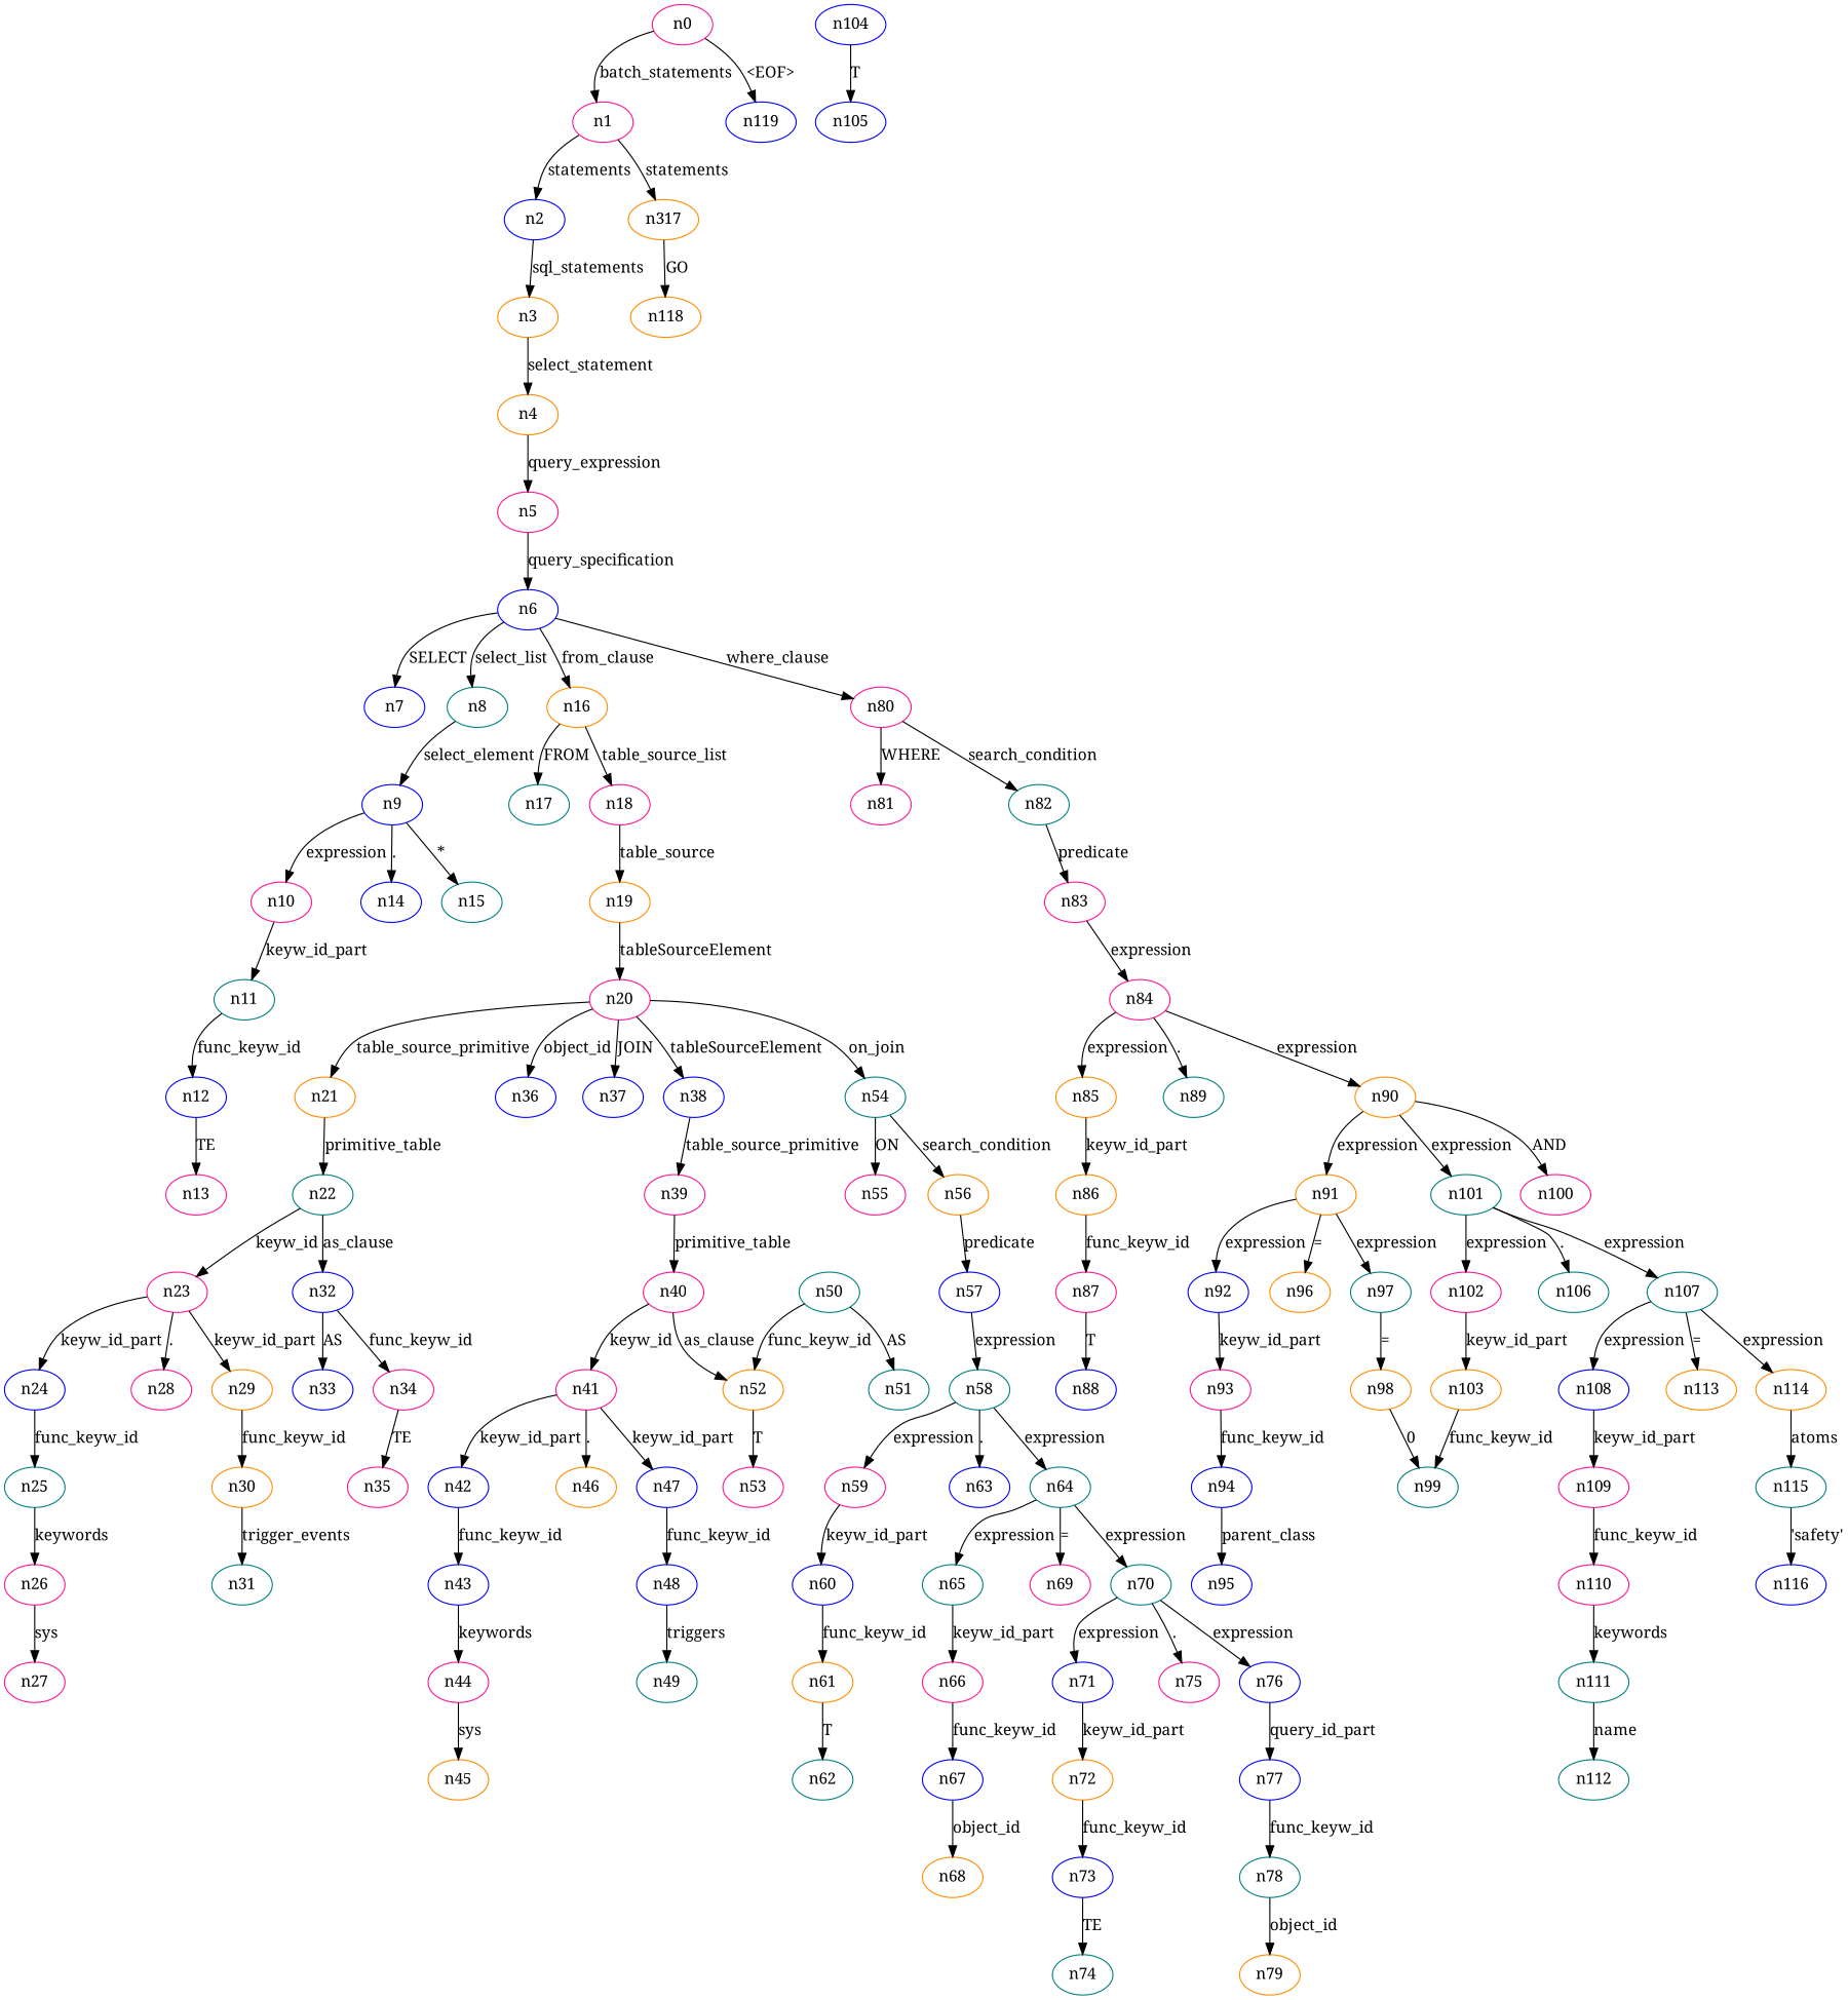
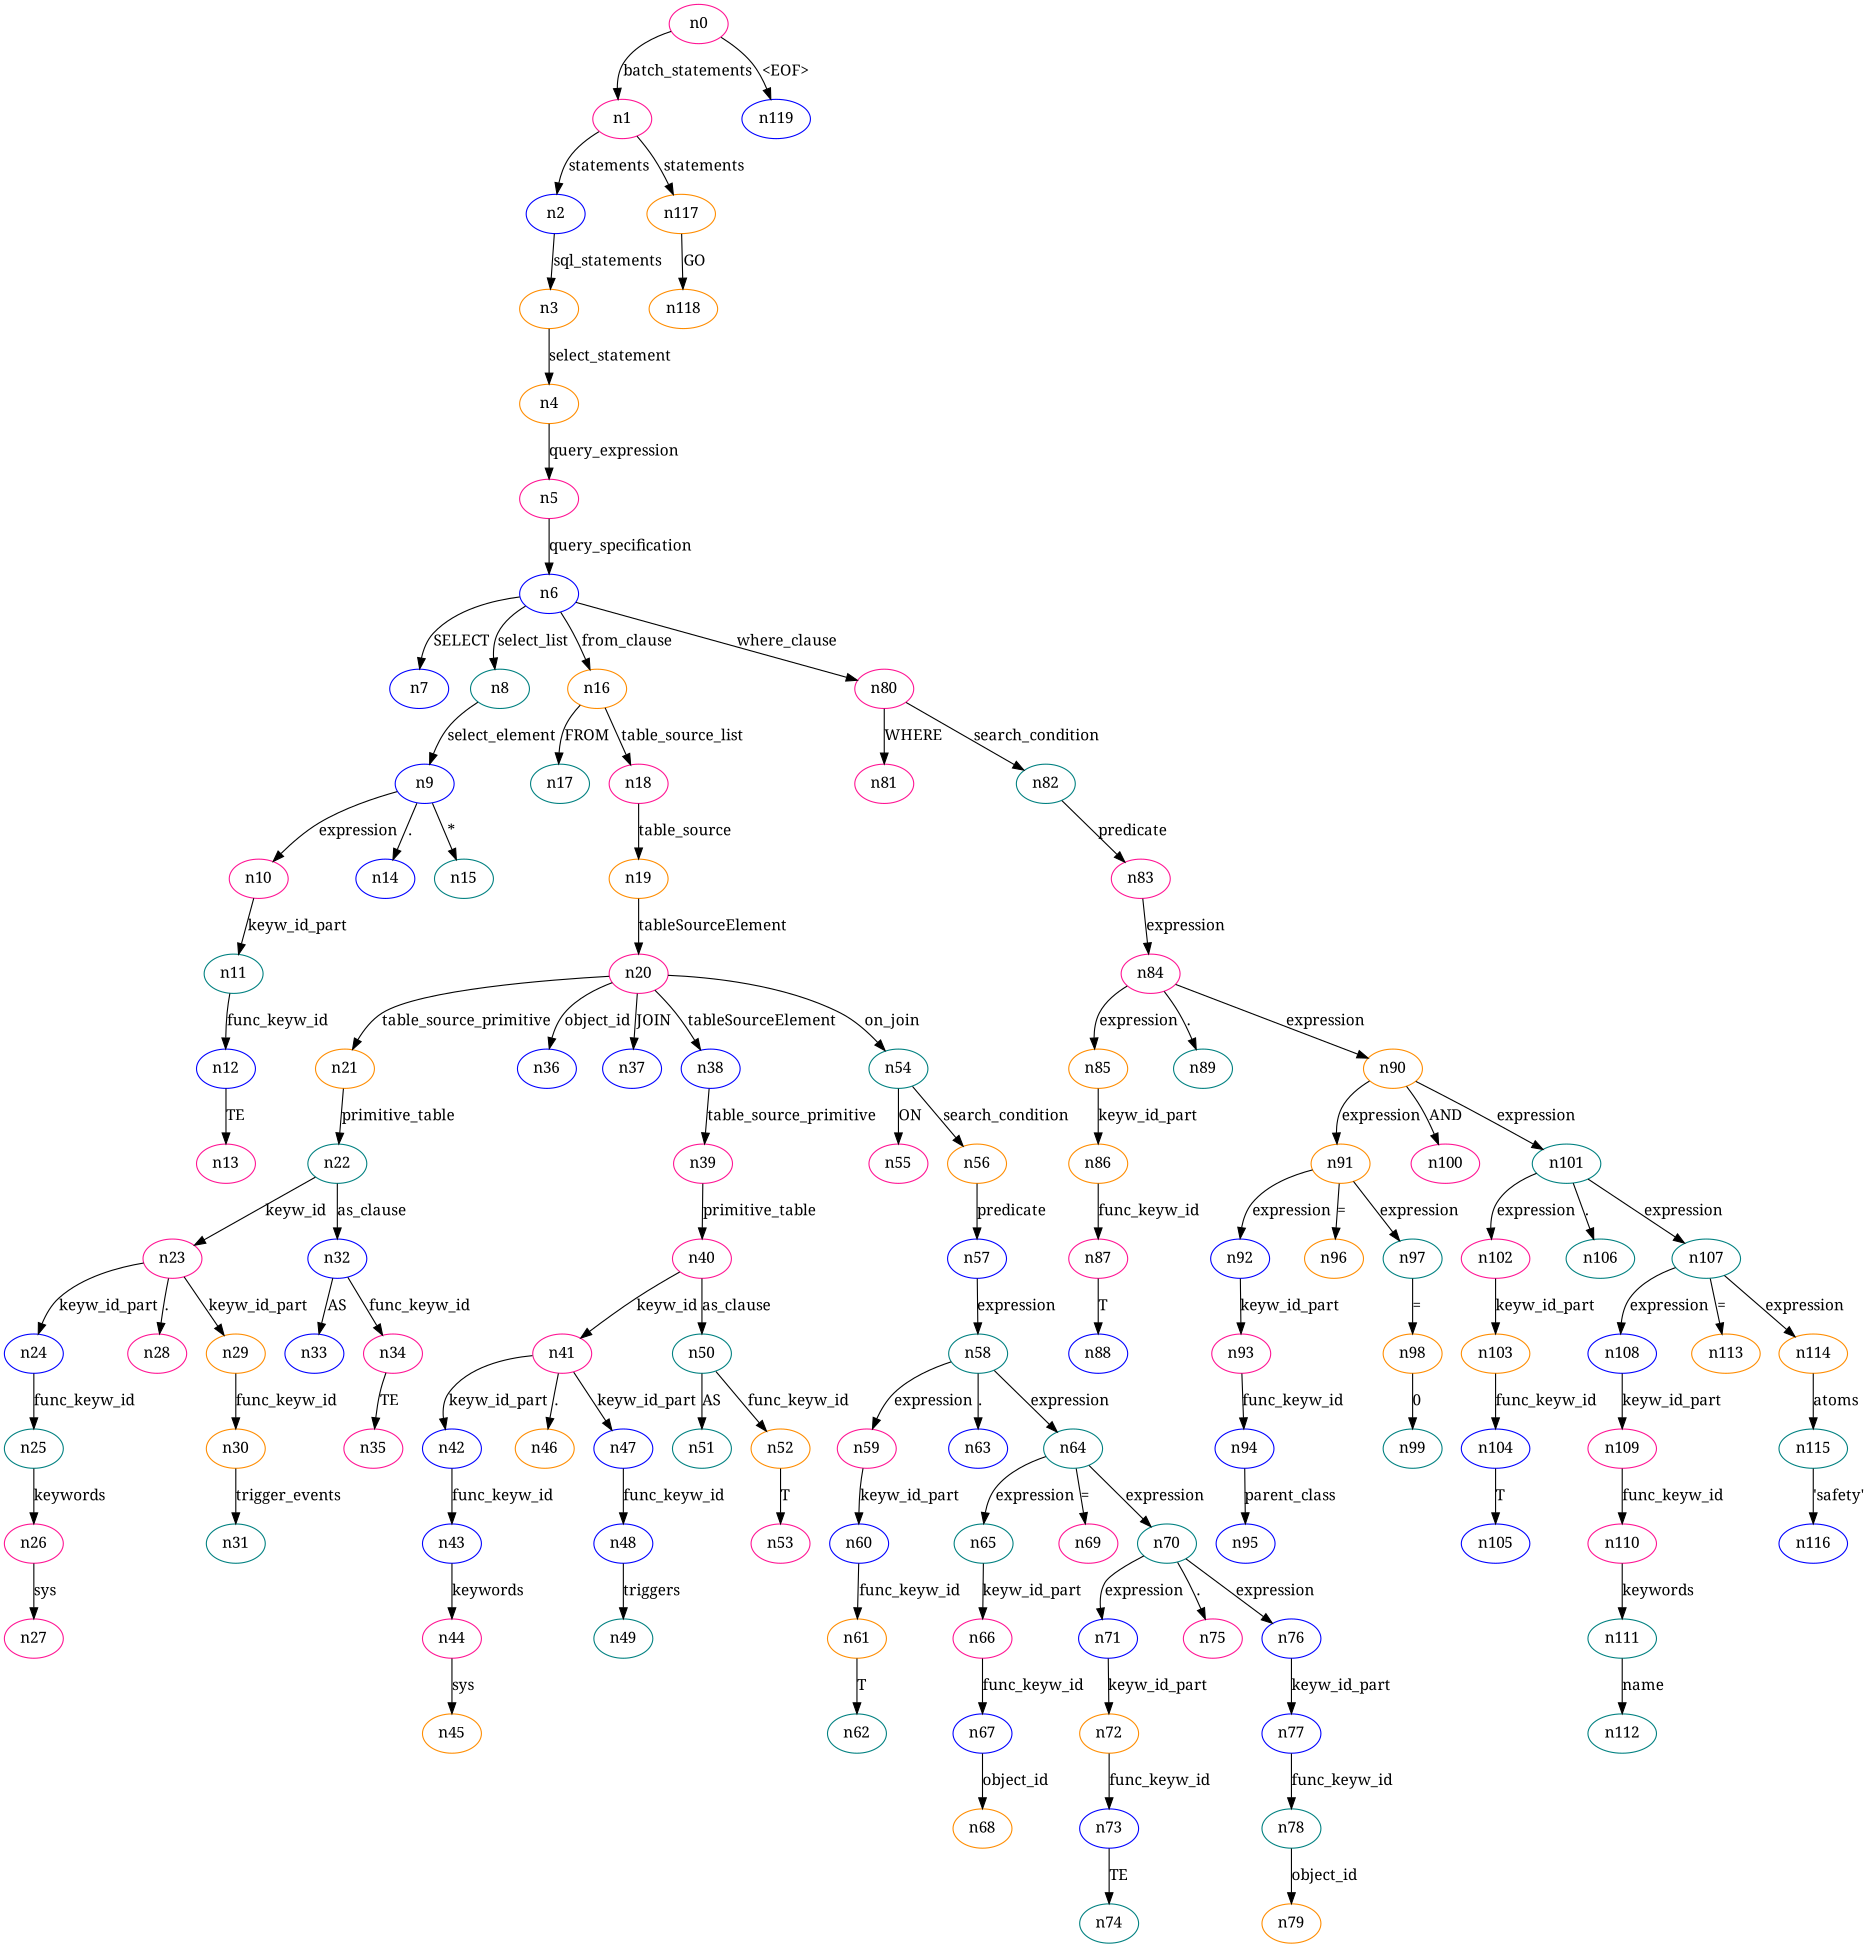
  digraph {
    fontname="Noto Serif"
    node [color=deeppink fontname="Noto Serif"]
    edge [fontname="Noto Serif"]
    n0
    n1
    n119 [color=blue]
    n2 [color=blue]
-   n117 [color=darkorange label=n317]
+   n117 [color=darkorange]
    n3 [color=darkorange]
    n118 [color=darkorange]
    n4 [color=darkorange]
    n5
    n6 [color=blue]
    n7 [color=blue]
    n8 [color=teal]
    n16 [color=darkorange]
    n80
    n9 [color=blue]
    n17 [color=teal]
    n18
    n81
    n82 [color=teal]
    n10
    n14 [color=blue]
    n15 [color=teal]
    n11 [color=teal]
    n12 [color=blue]
    n13
    n19 [color=darkorange]
    n20
    n21 [color=darkorange]
    n36 [color=blue]
    n37 [color=blue]
    n38 [color=blue]
    n54 [color=teal]
    n22 [color=teal]
    n39
    n55
    n56 [color=darkorange]
    n23
    n32 [color=blue]
    n24 [color=blue]
    n28
    n29 [color=darkorange]
    n33 [color=blue]
    n34
    n25 [color=teal]
    n30 [color=darkorange]
    n26
    n27
    n31 [color=teal]
    n35
    n40
    n41
    n50 [color=teal]
    n42 [color=blue]
    n46 [color=darkorange]
    n47 [color=blue]
    n51 [color=teal]
    n52 [color=darkorange]
    n43 [color=blue]
    n48 [color=blue]
    n44
    n45 [color=darkorange]
    n49 [color=teal]
    n53
    n57 [color=blue]
    n58 [color=teal]
    n59
    n63 [color=blue]
    n64 [color=teal]
    n60 [color=blue]
    n65 [color=teal]
    n69
    n70 [color=teal]
    n61 [color=darkorange]
    n62 [color=teal]
    n66
    n71 [color=blue]
    n75
    n76 [color=blue]
    n67 [color=blue]
    n68 [color=darkorange]
    n72 [color=darkorange]
    n77 [color=blue]
    n73 [color=blue]
    n74 [color=teal]
    n78 [color=teal]
    n79 [color=darkorange]
    n83
    n84
    n85 [color=darkorange]
    n89 [color=teal]
    n90 [color=darkorange]
    n86 [color=darkorange]
    n91 [color=darkorange]
    n100
    n101 [color=teal]
    n87
    n88 [color=blue]
    n92 [color=blue]
    n96 [color=darkorange]
    n97 [color=teal]
    n102
    n106 [color=teal]
    n107 [color=teal]
    n93
    n98 [color=darkorange]
    n94 [color=blue]
    n95 [color=blue]
    n99 [color=teal]
    n103 [color=darkorange]
    n108 [color=blue]
    n113 [color=darkorange]
    n114 [color=darkorange]
    n104 [color=blue]
    n105 [color=blue]
    n109
    n115 [color=teal]
    n110
    n111 [color=teal]
    n112 [color=teal]
    n116 [color=blue]
    n0 -> n1 [label=batch_statements]
    n0 -> n119 [label="<EOF>"]
    n1 -> n2 [label=statements]
    n1 -> n117 [label=statements]
    n2 -> n3 [label=sql_statements]
    n117 -> n118 [label=GO]
    n3 -> n4 [label=select_statement]
    n4 -> n5 [label=query_expression]
    n5 -> n6 [label=query_specification]
    n6 -> n7 [label=SELECT]
    n6 -> n8 [label=select_list]
    n6 -> n16 [label=from_clause]
    n6 -> n80 [label=where_clause]
    n8 -> n9 [label=select_element]
    n16 -> n17 [label=FROM]
    n16 -> n18 [label=table_source_list]
    n80 -> n81 [label=WHERE]
    n80 -> n82 [label=search_condition]
    n9 -> n10 [label=expression]
    n9 -> n14 [label="."]
    n9 -> n15 [label="*"]
    n18 -> n19 [label=table_source]
    n82 -> n83 [label=predicate]
    n10 -> n11 [label=keyw_id_part]
    n11 -> n12 [label=func_keyw_id]
    n12 -> n13 [label=TE]
    n19 -> n20 [label=tableSourceElement]
    n20 -> n21 [label=table_source_primitive]
    n20 -> n36 [label=object_id]
    n20 -> n37 [label=JOIN]
    n20 -> n38 [label=tableSourceElement]
    n20 -> n54 [label=on_join]
    n21 -> n22 [label=primitive_table]
    n38 -> n39 [label=table_source_primitive]
    n54 -> n55 [label=ON]
    n54 -> n56 [label=search_condition]
    n22 -> n23 [label=keyw_id]
    n22 -> n32 [label=as_clause]
    n39 -> n40 [label=primitive_table]
    n56 -> n57 [label=predicate]
    n23 -> n24 [label=keyw_id_part]
    n23 -> n28 [label="."]
    n23 -> n29 [label=keyw_id_part]
    n32 -> n33 [label=AS]
    n32 -> n34 [label=func_keyw_id]
    n24 -> n25 [label=func_keyw_id]
    n29 -> n30 [label=func_keyw_id]
    n34 -> n35 [label=TE]
    n25 -> n26 [label=keywords]
    n30 -> n31 [label=trigger_events]
    n26 -> n27 [label=sys]
    n40 -> n41 [label=keyw_id]
-   n40 -> n52 [label=as_clause]
+   n40 -> n50 [label=as_clause]
    n41 -> n42 [label=keyw_id_part]
    n41 -> n46 [label="."]
    n41 -> n47 [label=keyw_id_part]
    n50 -> n51 [label=AS]
    n50 -> n52 [label=func_keyw_id]
    n42 -> n43 [label=func_keyw_id]
    n47 -> n48 [label=func_keyw_id]
    n52 -> n53 [label=T]
    n43 -> n44 [label=keywords]
    n48 -> n49 [label=triggers]
    n44 -> n45 [label=sys]
    n57 -> n58 [label=expression]
    n58 -> n59 [label=expression]
    n58 -> n63 [label="."]
    n58 -> n64 [label=expression]
    n59 -> n60 [label=keyw_id_part]
    n64 -> n65 [label=expression]
    n64 -> n69 [label="="]
    n64 -> n70 [label=expression]
    n60 -> n61 [label=func_keyw_id]
    n65 -> n66 [label=keyw_id_part]
    n70 -> n71 [label=expression]
    n70 -> n75 [label="."]
    n70 -> n76 [label=expression]
    n61 -> n62 [label=T]
    n66 -> n67 [label=func_keyw_id]
    n71 -> n72 [label=keyw_id_part]
-   n76 -> n77 [label=query_id_part]
+   n76 -> n77 [label=keyw_id_part]
    n67 -> n68 [label=object_id]
    n72 -> n73 [label=func_keyw_id]
    n77 -> n78 [label=func_keyw_id]
    n73 -> n74 [label=TE]
    n78 -> n79 [label=object_id]
    n83 -> n84 [label=expression]
    n84 -> n85 [label=expression]
    n84 -> n89 [label="."]
    n84 -> n90 [label=expression]
    n85 -> n86 [label=keyw_id_part]
    n90 -> n91 [label=expression]
    n90 -> n100 [label=AND]
    n90 -> n101 [label=expression]
    n86 -> n87 [label=func_keyw_id]
    n91 -> n92 [label=expression]
    n91 -> n96 [label="="]
    n91 -> n97 [label=expression]
    n101 -> n102 [label=expression]
    n101 -> n106 [label="."]
    n101 -> n107 [label=expression]
    n87 -> n88 [label=T]
    n92 -> n93 [label=keyw_id_part]
    n97 -> n98 [label="="]
    n102 -> n103 [label=keyw_id_part]
    n107 -> n108 [label=expression]
    n107 -> n113 [label="="]
    n107 -> n114 [label=expression]
    n93 -> n94 [label=func_keyw_id]
    n98 -> n99 [label=0]
    n94 -> n95 [label=parent_class]
-   n103 -> n99 [label=func_keyw_id]
+   n103 -> n104 [label=func_keyw_id]
    n108 -> n109 [label=keyw_id_part]
    n114 -> n115 [label=atoms]
    n104 -> n105 [label=T]
    n109 -> n110 [label=func_keyw_id]
    n115 -> n116 [label="'safety'"]
    n110 -> n111 [label=keywords]
    n111 -> n112 [label=name]
  }
